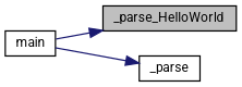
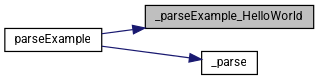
  digraph {
    fontname=Roboto
    rankdir=RL
    node [color=black fillcolor=white fontname=Roboto fontsize=10 shape=record style=filled]
    edge [color=midnightblue dir=back fontname=Roboto fontsize=10 labelfontname=Helvetica labelfontsize=10 style=solid]
-   n1 [fillcolor=grey75 fontcolor=black height=0.2 label=_parse_HelloWorld width=0.4]
-   n2 [height=0.2 label=main width=0.4]
+   n1 [fillcolor=grey75 fontcolor=black height=0.2 label=_parseExample_HelloWorld width=0.4]
+   n2 [height=0.2 label=parseExample width=0.4]
    n3 [height=0.2 label=_parse width=0.4]
    n1 -> n2
    n3 -> n2
  }
